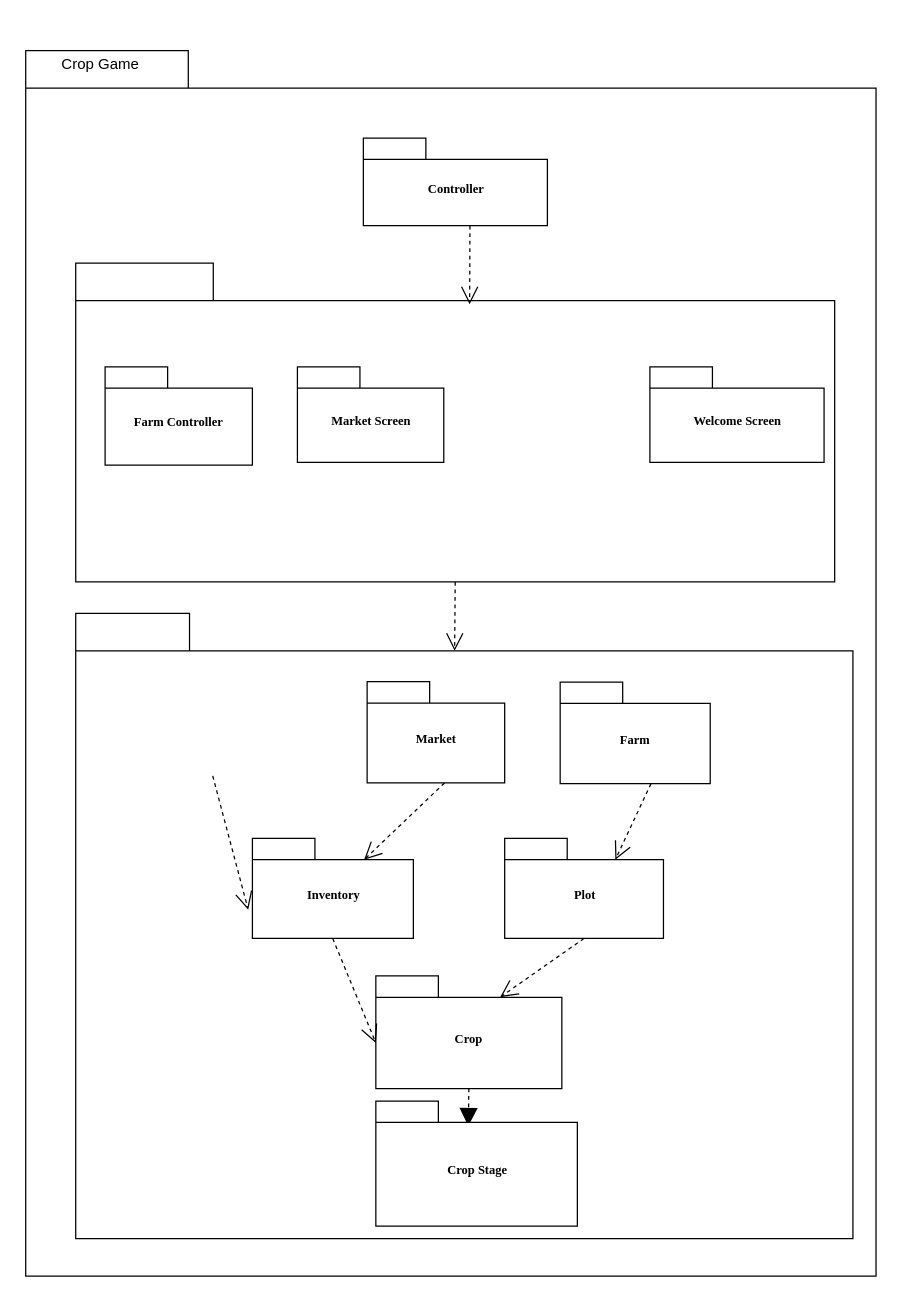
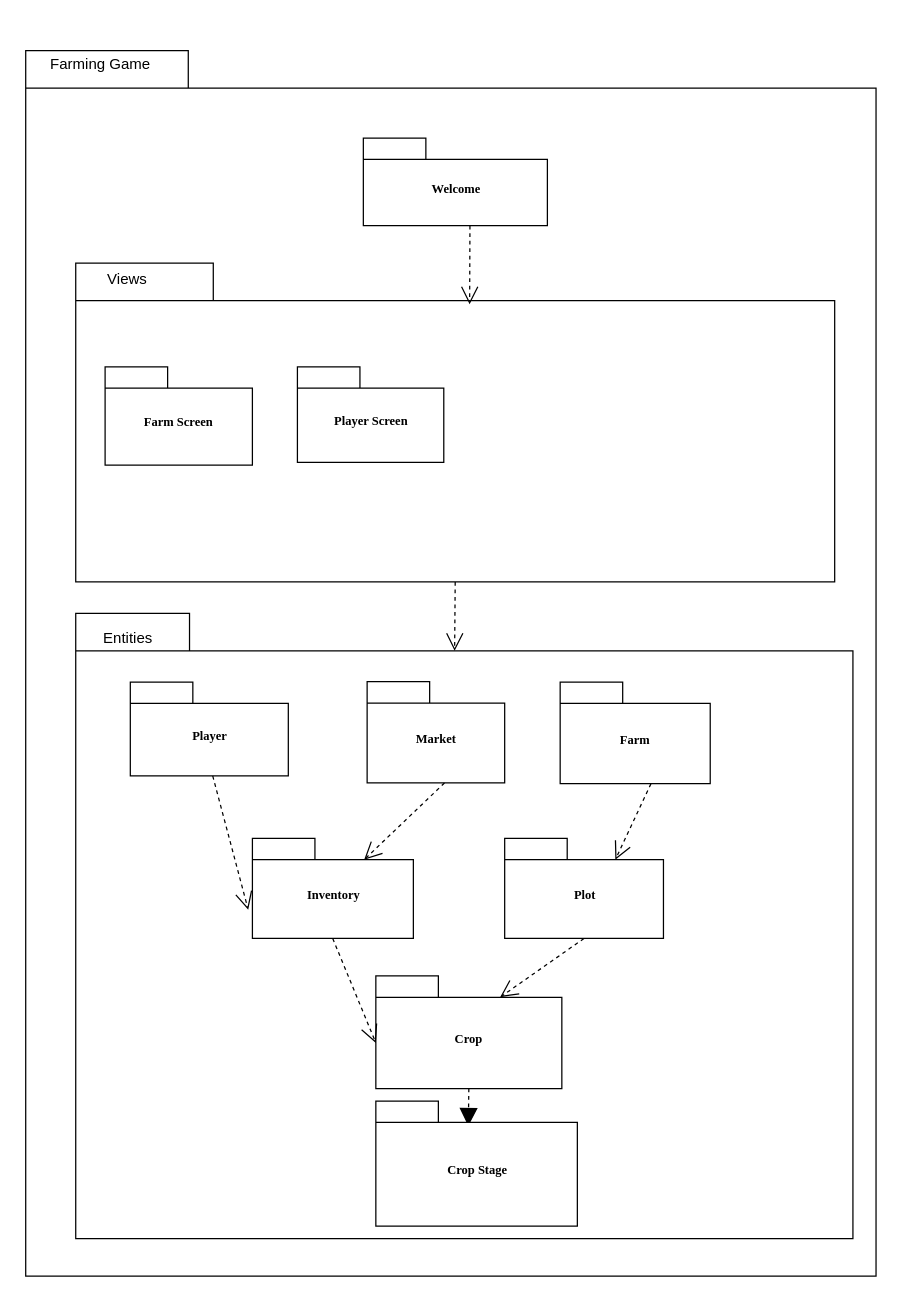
  <mxCell id="0" />
  <mxCell id="1" parent="0" />
  <mxCell id="2" value="" style="group" parent="1" vertex="1" connectable="0"><mxGeometry x="20" y="40" width="680" height="980" as="geometry" /></mxCell>
  <mxCell id="3" value="" style="shape=folder;fontStyle=1;spacingTop=10;tabWidth=130;tabHeight=30;tabPosition=left;html=1;rounded=0;shadow=0;comic=0;labelBackgroundColor=none;strokeWidth=1;fontFamily=Verdana;fontSize=10;align=center;" parent="2" vertex="1"><mxGeometry width="680" height="980" as="geometry" /></mxCell>
- <mxCell id="4" value="Crop Game" style="text;html=1;strokeColor=none;fillColor=none;align=center;verticalAlign=middle;whiteSpace=wrap;rounded=0;" vertex="1" parent="2"><mxGeometry x="0.005" y="-19.995" width="120" height="61.25" as="geometry" /></mxCell>
+ <mxCell id="4" value="Farming Game" style="text;html=1;strokeColor=none;fillColor=none;align=center;verticalAlign=middle;whiteSpace=wrap;rounded=0;" vertex="1" parent="2"><mxGeometry x="0.005" y="-19.995" width="120" height="61.25" as="geometry" /></mxCell>
  <mxCell id="5" value="" style="shape=folder;fontStyle=1;spacingTop=10;tabWidth=91;tabHeight=30;tabPosition=left;html=1;rounded=0;shadow=0;comic=0;labelBackgroundColor=none;strokeWidth=1;fontFamily=Verdana;fontSize=10;align=center;" vertex="1" parent="2"><mxGeometry x="40" y="450" width="621.52" height="500" as="geometry" /></mxCell>
+ <mxCell id="6" value="Entities" style="text;html=1;strokeColor=none;fillColor=none;align=center;verticalAlign=middle;whiteSpace=wrap;rounded=0;" vertex="1" parent="2"><mxGeometry x="69.998" y="460" width="23.839" height="20" as="geometry" /></mxCell>
  <mxCell id="7" value="" style="group" vertex="1" connectable="0" parent="2"><mxGeometry x="40" y="170" width="606.93" height="254.89" as="geometry" /></mxCell>
  <mxCell id="8" value="" style="shape=folder;fontStyle=1;spacingTop=10;tabWidth=110;tabHeight=30;tabPosition=left;html=1;rounded=0;shadow=0;comic=0;labelBackgroundColor=none;strokeWidth=1;fontFamily=Verdana;fontSize=10;align=center;" vertex="1" parent="7"><mxGeometry width="606.93" height="254.89" as="geometry" /></mxCell>
+ <mxCell id="9" value="Views" style="text;html=1;strokeColor=none;fillColor=none;align=center;verticalAlign=middle;whiteSpace=wrap;rounded=0;" vertex="1" parent="7"><mxGeometry x="23.485" y="0.004" width="36.839" height="26.831" as="geometry" /></mxCell>
  <mxCell id="10" value="" style="group" vertex="1" connectable="0" parent="7"><mxGeometry x="23.488" y="82.839" width="117.793" height="78.591" as="geometry" /></mxCell>
- <mxCell id="11" value="Farm Controller" style="shape=folder;fontStyle=1;spacingTop=10;tabWidth=50;tabHeight=17;tabPosition=left;html=1;rounded=0;shadow=0;comic=0;labelBackgroundColor=none;strokeWidth=1;fontFamily=Verdana;fontSize=10;align=center;" vertex="1" parent="10"><mxGeometry width="117.793" height="78.591" as="geometry" /></mxCell>
+ <mxCell id="11" value="Farm Screen" style="shape=folder;fontStyle=1;spacingTop=10;tabWidth=50;tabHeight=17;tabPosition=left;html=1;rounded=0;shadow=0;comic=0;labelBackgroundColor=none;strokeWidth=1;fontFamily=Verdana;fontSize=10;align=center;" vertex="1" parent="10"><mxGeometry width="117.793" height="78.591" as="geometry" /></mxCell>
  <mxCell id="12" value="" style="group" vertex="1" connectable="0" parent="7"><mxGeometry x="459.162" y="82.839" width="139.279" height="83.82" as="geometry" /></mxCell>
- <mxCell id="13" value="Welcome Screen" style="shape=folder;fontStyle=1;spacingTop=10;tabWidth=50;tabHeight=17;tabPosition=left;html=1;rounded=0;shadow=0;comic=0;labelBackgroundColor=none;strokeWidth=1;fontFamily=Verdana;fontSize=10;align=center;" vertex="1" parent="12"><mxGeometry width="139.279" height="76.467" as="geometry" /></mxCell>
  <mxCell id="14" value="" style="group" vertex="1" connectable="0" parent="7"><mxGeometry x="177.284" y="82.839" width="117.051" height="83.82" as="geometry" /></mxCell>
- <mxCell id="15" value="Market Screen" style="shape=folder;fontStyle=1;spacingTop=10;tabWidth=50;tabHeight=17;tabPosition=left;html=1;rounded=0;shadow=0;comic=0;labelBackgroundColor=none;strokeWidth=1;fontFamily=Verdana;fontSize=10;align=center;" vertex="1" parent="14"><mxGeometry width="117.051" height="76.467" as="geometry" /></mxCell>
+ <mxCell id="15" value="Player Screen" style="shape=folder;fontStyle=1;spacingTop=10;tabWidth=50;tabHeight=17;tabPosition=left;html=1;rounded=0;shadow=0;comic=0;labelBackgroundColor=none;strokeWidth=1;fontFamily=Verdana;fontSize=10;align=center;" vertex="1" parent="14"><mxGeometry width="117.051" height="76.467" as="geometry" /></mxCell>
  <mxCell id="16" value="" style="group" vertex="1" connectable="0" parent="7"><mxGeometry x="319.059" y="82.839" width="116.557" height="78.591" as="geometry" /></mxCell>
  <mxCell id="17" value="" style="group" vertex="1" connectable="0" parent="2"><mxGeometry x="270" y="70" width="147.18" height="70" as="geometry" /></mxCell>
- <mxCell id="18" value="Controller" style="shape=folder;fontStyle=1;spacingTop=10;tabWidth=50;tabHeight=17;tabPosition=left;html=1;rounded=0;shadow=0;comic=0;labelBackgroundColor=none;strokeWidth=1;fontFamily=Verdana;fontSize=10;align=center;" vertex="1" parent="17"><mxGeometry width="147.18" height="70" as="geometry" /></mxCell>
+ <mxCell id="18" value="Welcome" style="shape=folder;fontStyle=1;spacingTop=10;tabWidth=50;tabHeight=17;tabPosition=left;html=1;rounded=0;shadow=0;comic=0;labelBackgroundColor=none;strokeWidth=1;fontFamily=Verdana;fontSize=10;align=center;" vertex="1" parent="17"><mxGeometry width="147.18" height="70" as="geometry" /></mxCell>
  <mxCell id="19" value="" style="endArrow=open;endSize=12;dashed=1;html=1;exitX=0.5;exitY=1;exitDx=0;exitDy=0;exitPerimeter=0;" edge="1" parent="2" source="8"><mxGeometry width="160" relative="1" as="geometry"><mxPoint x="495.25" y="450" as="sourcePoint" /><mxPoint x="343" y="480" as="targetPoint" /></mxGeometry></mxCell>
  <mxCell id="20" value="Farm" style="shape=folder;fontStyle=1;spacingTop=10;tabWidth=50;tabHeight=17;tabPosition=left;html=1;rounded=0;shadow=0;comic=0;labelBackgroundColor=none;strokeWidth=1;fontFamily=Verdana;fontSize=10;align=center;" vertex="1" parent="2"><mxGeometry x="427.4" y="505" width="120" height="81.25" as="geometry" /></mxCell>
  <mxCell id="21" value="" style="endArrow=block;endSize=12;dashed=1;html=1;exitX=0.5;exitY=1;exitDx=0;exitDy=0;exitPerimeter=0;entryX=0.459;entryY=0.2;entryDx=0;entryDy=0;entryPerimeter=0;" edge="1" parent="2" source="35" target="37"><mxGeometry width="160" relative="1" as="geometry"><mxPoint x="477.454" y="790" as="sourcePoint" /><mxPoint x="502.401" y="870" as="targetPoint" /></mxGeometry></mxCell>
  <mxCell id="22" value="" style="group" vertex="1" connectable="0" parent="2"><mxGeometry x="83.65" y="505" width="126.35" height="75" as="geometry" /></mxCell>
+ <mxCell id="23" value="Player" style="shape=folder;fontStyle=1;spacingTop=10;tabWidth=50;tabHeight=17;tabPosition=left;html=1;rounded=0;shadow=0;comic=0;labelBackgroundColor=none;strokeWidth=1;fontFamily=Verdana;fontSize=10;align=center;" vertex="1" parent="22"><mxGeometry width="126.35" height="75" as="geometry" /></mxCell>
  <mxCell id="24" value="" style="group" vertex="1" connectable="0" parent="2"><mxGeometry x="280" y="493.13" width="110" height="92.5" as="geometry" /></mxCell>
  <mxCell id="25" value="" style="group" vertex="1" connectable="0" parent="24"><mxGeometry x="-6.972" y="11.562" width="110" height="80.937" as="geometry" /></mxCell>
  <mxCell id="26" value="Market" style="shape=folder;fontStyle=1;spacingTop=10;tabWidth=50;tabHeight=17;tabPosition=left;html=1;rounded=0;shadow=0;comic=0;labelBackgroundColor=none;strokeWidth=1;fontFamily=Verdana;fontSize=10;align=center;" vertex="1" parent="25"><mxGeometry width="110" height="80.937" as="geometry" /></mxCell>
  <mxCell id="27" value="" style="group" vertex="1" connectable="0" parent="2"><mxGeometry x="181.29" y="630" width="128.71" height="80" as="geometry" /></mxCell>
  <mxCell id="28" value="Inventory" style="shape=folder;fontStyle=1;spacingTop=10;tabWidth=50;tabHeight=17;tabPosition=left;html=1;rounded=0;shadow=0;comic=0;labelBackgroundColor=none;strokeWidth=1;fontFamily=Verdana;fontSize=10;align=center;" vertex="1" parent="27"><mxGeometry width="128.71" height="80" as="geometry" /></mxCell>
  <mxCell id="29" value="" style="group" vertex="1" connectable="0" parent="2"><mxGeometry x="383.03" y="630" width="126.97" height="80" as="geometry" /></mxCell>
  <mxCell id="30" value="Plot" style="shape=folder;fontStyle=1;spacingTop=10;tabWidth=50;tabHeight=17;tabPosition=left;html=1;rounded=0;shadow=0;comic=0;labelBackgroundColor=none;strokeWidth=1;fontFamily=Verdana;fontSize=10;align=center;" vertex="1" parent="29"><mxGeometry width="126.97" height="80" as="geometry" /></mxCell>
  <mxCell id="31" value="" style="endArrow=open;endSize=12;dashed=1;html=1;exitX=0.5;exitY=1;exitDx=0;exitDy=0;exitPerimeter=0;entryX=-0.026;entryY=0.713;entryDx=0;entryDy=0;entryPerimeter=0;" edge="1" parent="2" target="28"><mxGeometry width="160" relative="1" as="geometry"><mxPoint x="149.564" y="580" as="sourcePoint" /><mxPoint x="181.293" y="663.5" as="targetPoint" /></mxGeometry></mxCell>
  <mxCell id="32" value="" style="endArrow=open;endSize=12;dashed=1;html=1;exitX=0.5;exitY=1;exitDx=0;exitDy=0;exitPerimeter=0;entryX=0;entryY=0;entryDx=89.355;entryDy=17;entryPerimeter=0;" edge="1" parent="2" target="28"><mxGeometry width="160" relative="1" as="geometry"><mxPoint x="334.894" y="585.63" as="sourcePoint" /><mxPoint x="366.623" y="669.13" as="targetPoint" /></mxGeometry></mxCell>
  <mxCell id="33" value="" style="endArrow=open;endSize=12;dashed=1;html=1;exitX=0.5;exitY=1;exitDx=0;exitDy=0;exitPerimeter=0;entryX=0;entryY=0;entryDx=88.485;entryDy=17;entryPerimeter=0;" edge="1" parent="2" target="30"><mxGeometry width="160" relative="1" as="geometry"><mxPoint x="500.004" y="586.25" as="sourcePoint" /><mxPoint x="531.733" y="669.75" as="targetPoint" /></mxGeometry></mxCell>
  <mxCell id="34" value="" style="group" vertex="1" connectable="0" parent="2"><mxGeometry x="280" y="740" width="148.74" height="90" as="geometry" /></mxCell>
  <mxCell id="35" value="Crop" style="shape=folder;fontStyle=1;spacingTop=10;tabWidth=50;tabHeight=17;tabPosition=left;html=1;rounded=0;shadow=0;comic=0;labelBackgroundColor=none;strokeWidth=1;fontFamily=Verdana;fontSize=10;align=center;" vertex="1" parent="34"><mxGeometry width="148.74" height="90" as="geometry" /></mxCell>
  <mxCell id="36" value="" style="group" vertex="1" connectable="0" parent="2"><mxGeometry x="280" y="840" width="161.14" height="100" as="geometry" /></mxCell>
  <mxCell id="37" value="Crop Stage" style="shape=folder;fontStyle=1;spacingTop=10;tabWidth=50;tabHeight=17;tabPosition=left;html=1;rounded=0;shadow=0;comic=0;labelBackgroundColor=none;strokeWidth=1;fontFamily=Verdana;fontSize=10;align=center;" vertex="1" parent="36"><mxGeometry width="161.14" height="100" as="geometry" /></mxCell>
  <mxCell id="38" value="" style="endArrow=open;endSize=12;dashed=1;html=1;exitX=0.5;exitY=1;exitDx=0;exitDy=0;exitPerimeter=0;entryX=0;entryY=0;entryDx=99.37;entryDy=17;entryPerimeter=0;" edge="1" parent="2" target="35"><mxGeometry width="160" relative="1" as="geometry"><mxPoint x="446.42" y="710" as="sourcePoint" /><mxPoint x="446.013" y="740" as="targetPoint" /></mxGeometry></mxCell>
  <mxCell id="39" value="" style="endArrow=open;endSize=12;dashed=1;html=1;exitX=0.5;exitY=1;exitDx=0;exitDy=0;exitPerimeter=0;entryX=0;entryY=0;entryDx=0;entryDy=53.5;entryPerimeter=0;" edge="1" parent="2" target="35"><mxGeometry width="160" relative="1" as="geometry"><mxPoint x="245.534" y="710.0" as="sourcePoint" /><mxPoint x="181.285" y="771.37" as="targetPoint" /></mxGeometry></mxCell>
  <mxCell id="40" value="" style="endArrow=open;endSize=12;dashed=1;html=1;exitX=0.5;exitY=1;exitDx=0;exitDy=0;exitPerimeter=0;entryX=0.519;entryY=0.129;entryDx=0;entryDy=0;entryPerimeter=0;" edge="1" parent="2" target="8"><mxGeometry width="160" relative="1" as="geometry"><mxPoint x="355.254" y="140.0" as="sourcePoint" /><mxPoint x="291.005" y="201.37" as="targetPoint" /></mxGeometry></mxCell>
